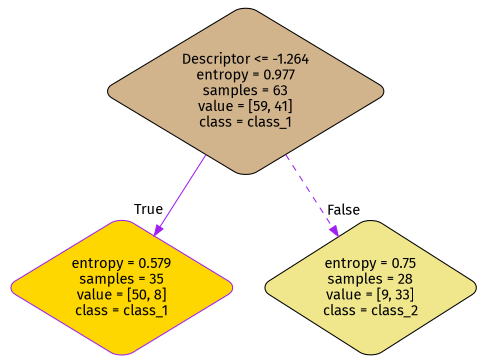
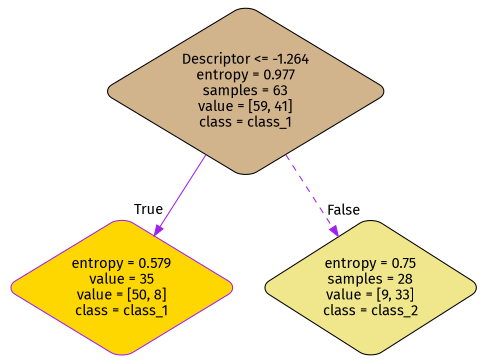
  digraph {
    fontname="Fira Sans"
    node [color=black fontname="Fira Sans" shape=diamond style="filled, rounded"]
    edge [fontname="Fira Sans" labeldistance=2.5 color=purple]
    n1 [fillcolor=tan label="Descriptor <= -1.264\nentropy = 0.977\nsamples = 63\nvalue = [59, 41]\nclass = class_1"]
-   n2 [color=purple fillcolor=gold label="entropy = 0.579\nsamples = 35\nvalue = [50, 8]\nclass = class_1"]
+   n2 [color=purple fillcolor=gold label="entropy = 0.579\nvalue = 35\nvalue = [50, 8]\nclass = class_1"]
    n3 [fillcolor=khaki label="entropy = 0.75\nsamples = 28\nvalue = [9, 33]\nclass = class_2"]
    n1 -> n2 [headlabel=True labelangle=45 style=solid]
    n1 -> n3 [headlabel=False labelangle=-45 style=dashed]
  }
